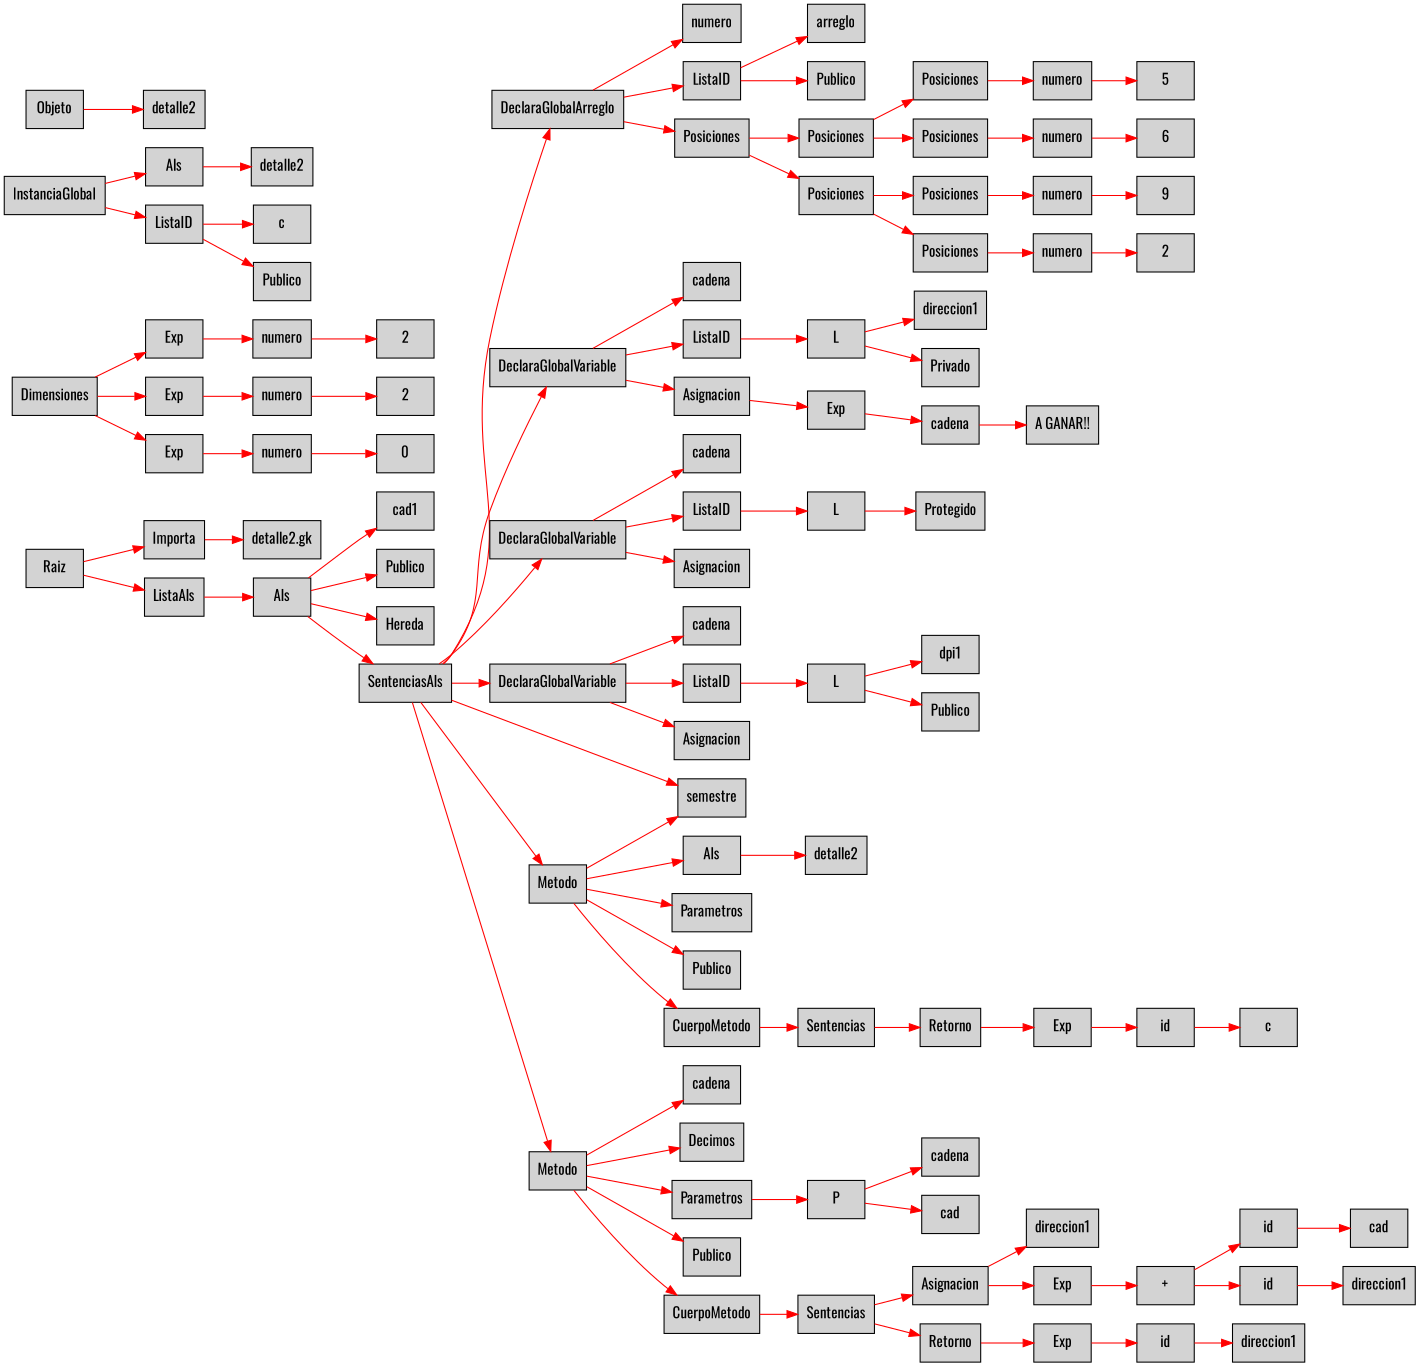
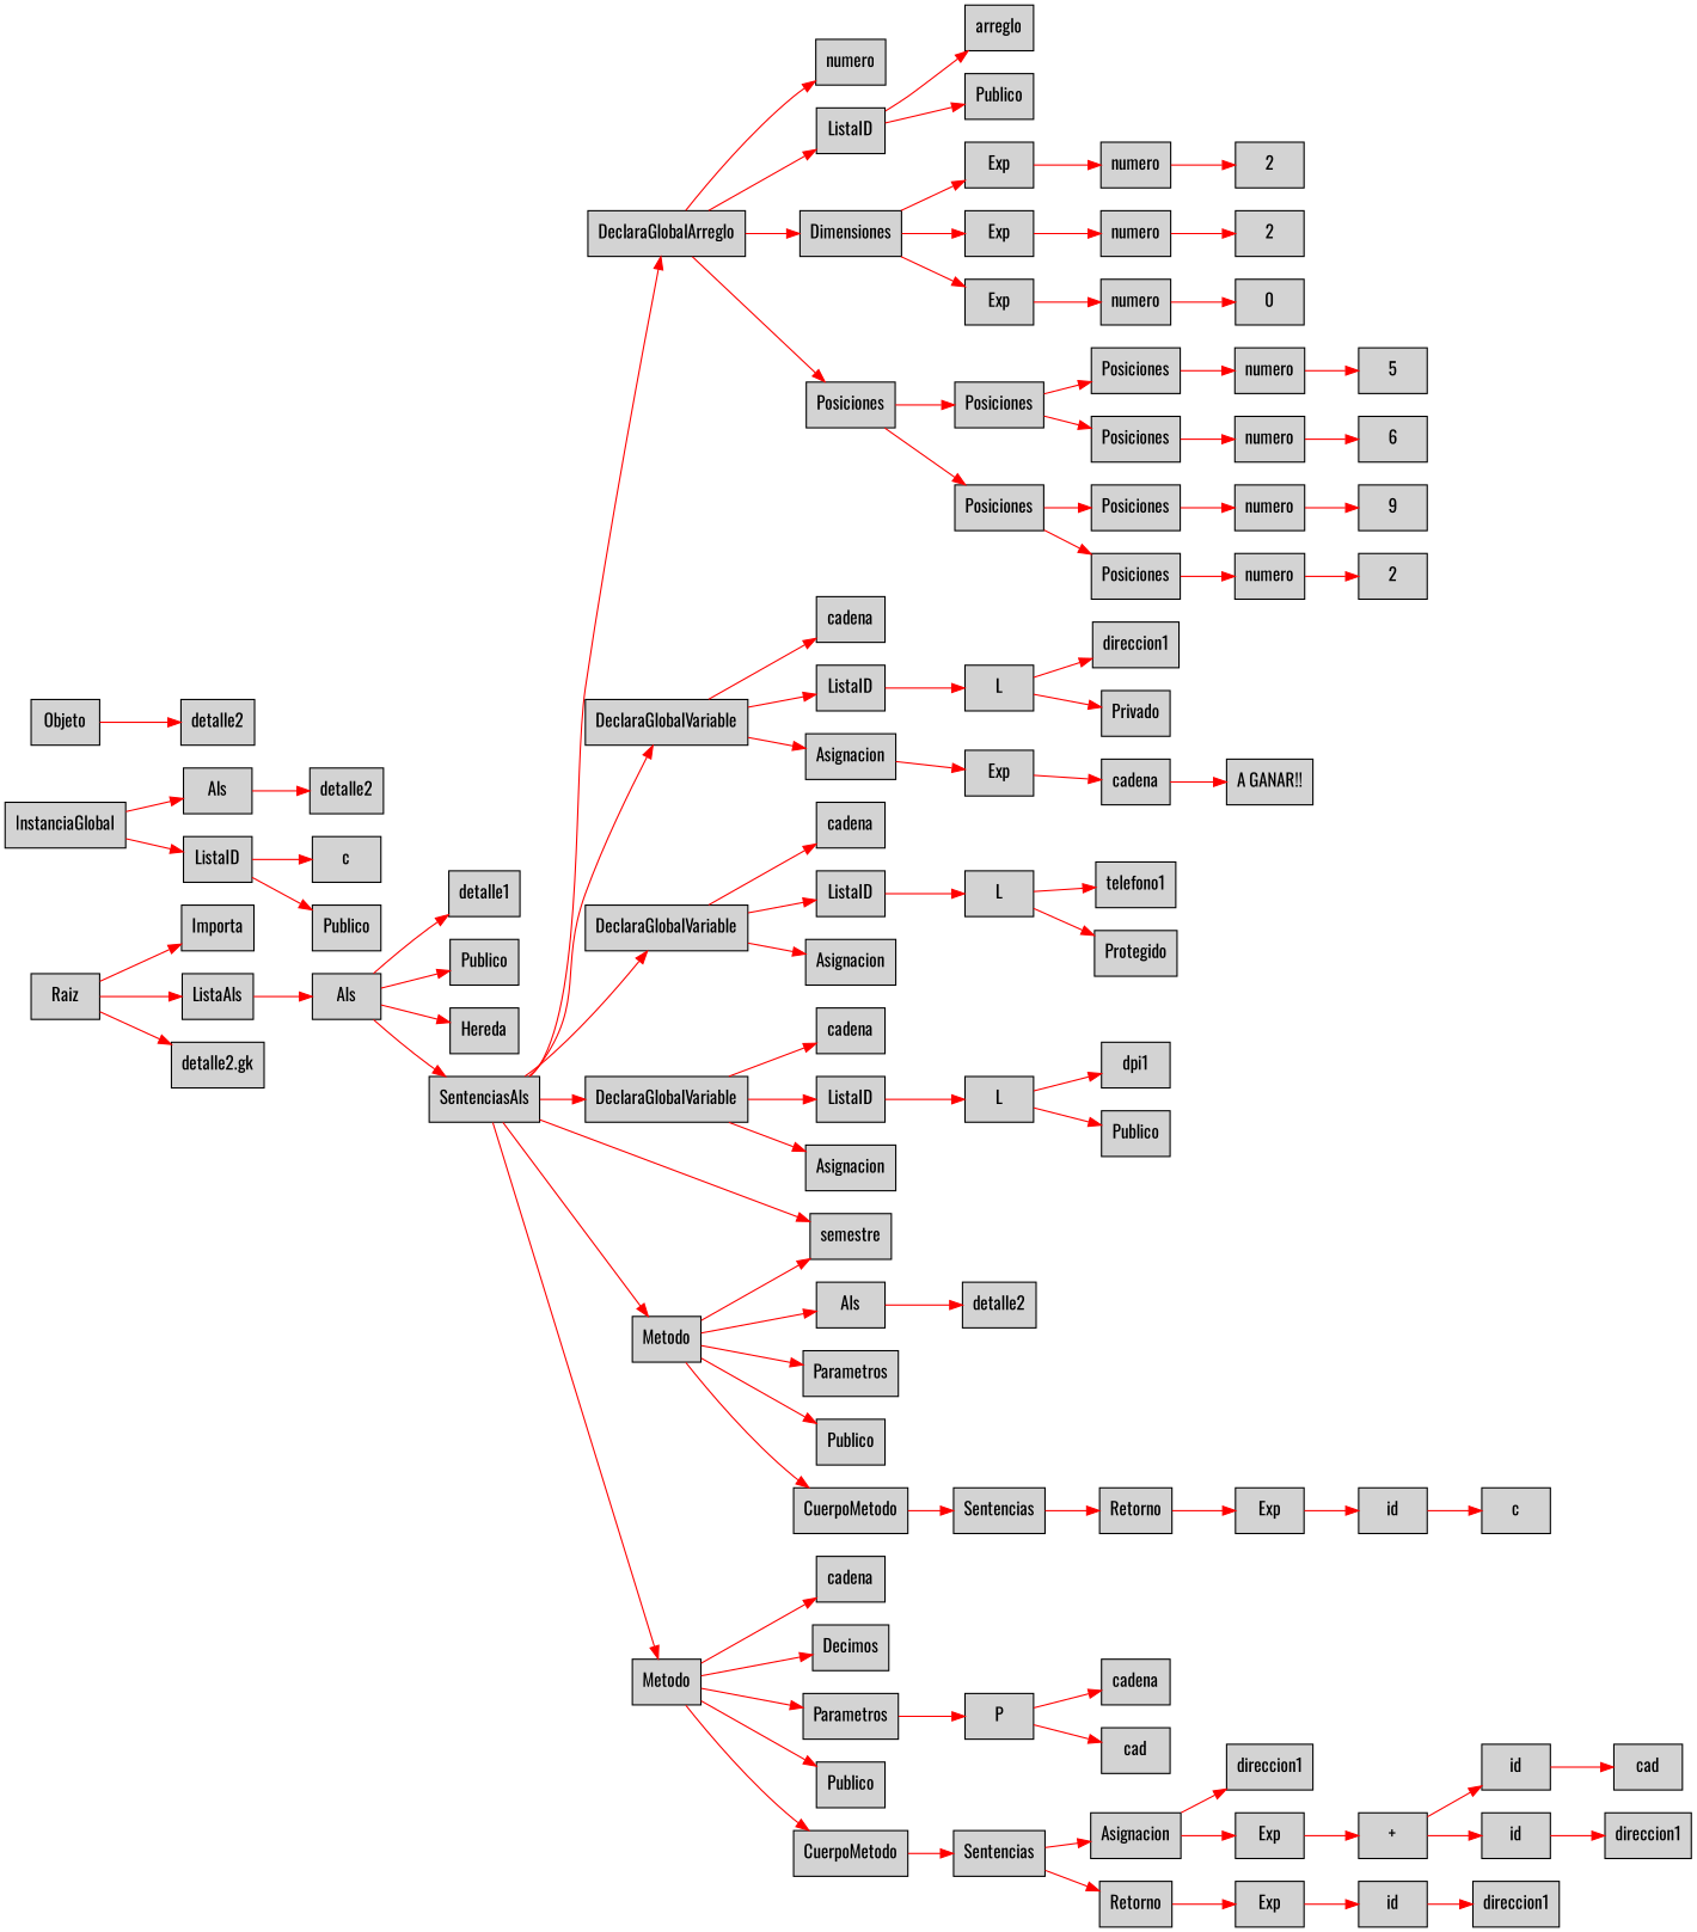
  digraph {
    fontname=Oswald
    rankdir=LR
    node [fontname=Oswald shape=box style=filled]
    edge [color=red fontname=Oswald]
    n1 [label=Raiz]
    n2 [label=Importa]
    n3 [label=ListaAls]
    n4 [label="detalle2.gk"]
    n5 [label=Als]
-   n6 [label=cad1]
+   n6 [label=detalle1]
    n7 [label=Publico]
    n8 [label=Hereda]
    n9 [label=SentenciasAls]
    n10 [label=DeclaraGlobalArreglo]
    n11 [label=DeclaraGlobalVariable]
    n12 [label=DeclaraGlobalVariable]
    n13 [label=DeclaraGlobalVariable]
    n14 [label=Metodo]
    n15 [label=Metodo]
    n16 [label=semestre]
    n17 [label=numero]
    n18 [label=ListaID]
    n19 [label=Dimensiones]
    n20 [label=Posiciones]
    n21 [label=cadena]
    n22 [label=ListaID]
    n23 [label=Asignacion]
    n24 [label=cadena]
    n25 [label=ListaID]
    n26 [label=Asignacion]
    n27 [label=cadena]
    n28 [label=ListaID]
    n29 [label=Asignacion]
    n30 [label=InstanciaGlobal]
    n31 [label=Als]
    n32 [label=ListaID]
    n33 [label=Als]
    n34 [label=Parametros]
    n35 [label=Publico]
    n36 [label=CuerpoMetodo]
    n37 [label=cadena]
    n38 [label=Decimos]
    n39 [label=Parametros]
    n40 [label=Publico]
    n41 [label=CuerpoMetodo]
    n42 [label=arreglo]
    n43 [label=Publico]
    n44 [label=Exp]
    n45 [label=Exp]
    n46 [label=Exp]
    n47 [label=Posiciones]
    n48 [label=Posiciones]
    n49 [label=numero]
    n50 [label=numero]
    n51 [label=numero]
    n52 [label=2]
    n53 [label=2]
    n54 [label=0]
    n55 [label=Posiciones]
    n56 [label=Posiciones]
    n57 [label=Posiciones]
    n58 [label=Posiciones]
    n59 [label=numero]
    n60 [label=numero]
    n61 [label=5]
    n62 [label=6]
    n63 [label=numero]
    n64 [label=numero]
    n65 [label=9]
    n66 [label=2]
    n67 [label=L]
    n68 [label=Exp]
    n69 [label=direccion1]
    n70 [label=Privado]
    n71 [label=cadena]
    n72 [label="A GANAR!!"]
    n73 [label=L]
+   n74 [label=telefono1]
    n75 [label=Protegido]
    n76 [label=L]
    n77 [label=dpi1]
    n78 [label=Publico]
    n79 [label=detalle2]
    n80 [label=c]
    n81 [label=Publico]
    n82 [label=Objeto]
    n83 [label=detalle2]
    n84 [label=detalle2]
    n85 [label=Sentencias]
    n86 [label=Retorno]
    n87 [label=Exp]
    n88 [label=id]
    n89 [label=c]
    n90 [label=P]
    n91 [label=Sentencias]
    n92 [label=cadena]
    n93 [label=cad]
    n94 [label=Asignacion]
    n95 [label=Retorno]
    n96 [label=direccion1]
    n97 [label=Exp]
    n98 [label=Exp]
    n99 [label="+"]
    n100 [label=id]
    n101 [label=id]
    n102 [label=cad]
    n103 [label=direccion1]
    n104 [label=id]
    n105 [label=direccion1]
    n1 -> n2
    n1 -> n3
-   n2 -> n4
+   n1 -> n4
    n3 -> n5
    n5 -> n6
    n5 -> n7
    n5 -> n8
    n5 -> n9
    n9 -> n10
    n9 -> n11
    n9 -> n12
    n9 -> n13
    n9 -> n14
    n9 -> n15
    n9 -> n16
    n10 -> n17
    n10 -> n18
+   n10 -> n19
    n10 -> n20
    n11 -> n21
    n11 -> n22
    n11 -> n23
    n12 -> n24
    n12 -> n25
    n12 -> n26
    n13 -> n27
    n13 -> n28
    n13 -> n29
    n14 -> n16
    n14 -> n33
    n14 -> n34
    n14 -> n35
    n14 -> n36
    n15 -> n37
    n15 -> n38
    n15 -> n39
    n15 -> n40
    n15 -> n41
    n18 -> n42
    n18 -> n43
    n19 -> n44
    n19 -> n45
    n19 -> n46
    n20 -> n47
    n20 -> n48
    n22 -> n67
    n23 -> n68
    n25 -> n73
    n28 -> n76
    n30 -> n31
    n30 -> n32
    n31 -> n79
    n32 -> n80
    n32 -> n81
    n33 -> n84
    n36 -> n85
    n39 -> n90
    n41 -> n91
    n44 -> n49
    n45 -> n50
    n46 -> n51
    n47 -> n55
    n47 -> n56
    n48 -> n57
    n48 -> n58
    n49 -> n52
    n50 -> n53
    n51 -> n54
    n55 -> n59
    n56 -> n60
    n57 -> n63
    n58 -> n64
    n59 -> n61
    n60 -> n62
    n63 -> n65
    n64 -> n66
    n67 -> n69
    n67 -> n70
    n68 -> n71
    n71 -> n72
+   n73 -> n74
    n73 -> n75
    n76 -> n77
    n76 -> n78
    n82 -> n83
    n85 -> n86
    n86 -> n87
    n87 -> n88
    n88 -> n89
    n90 -> n92
    n90 -> n93
    n91 -> n94
    n91 -> n95
    n94 -> n96
    n94 -> n97
    n95 -> n98
    n97 -> n99
    n98 -> n104
    n99 -> n100
    n99 -> n101
    n100 -> n102
    n101 -> n103
    n104 -> n105
  }
